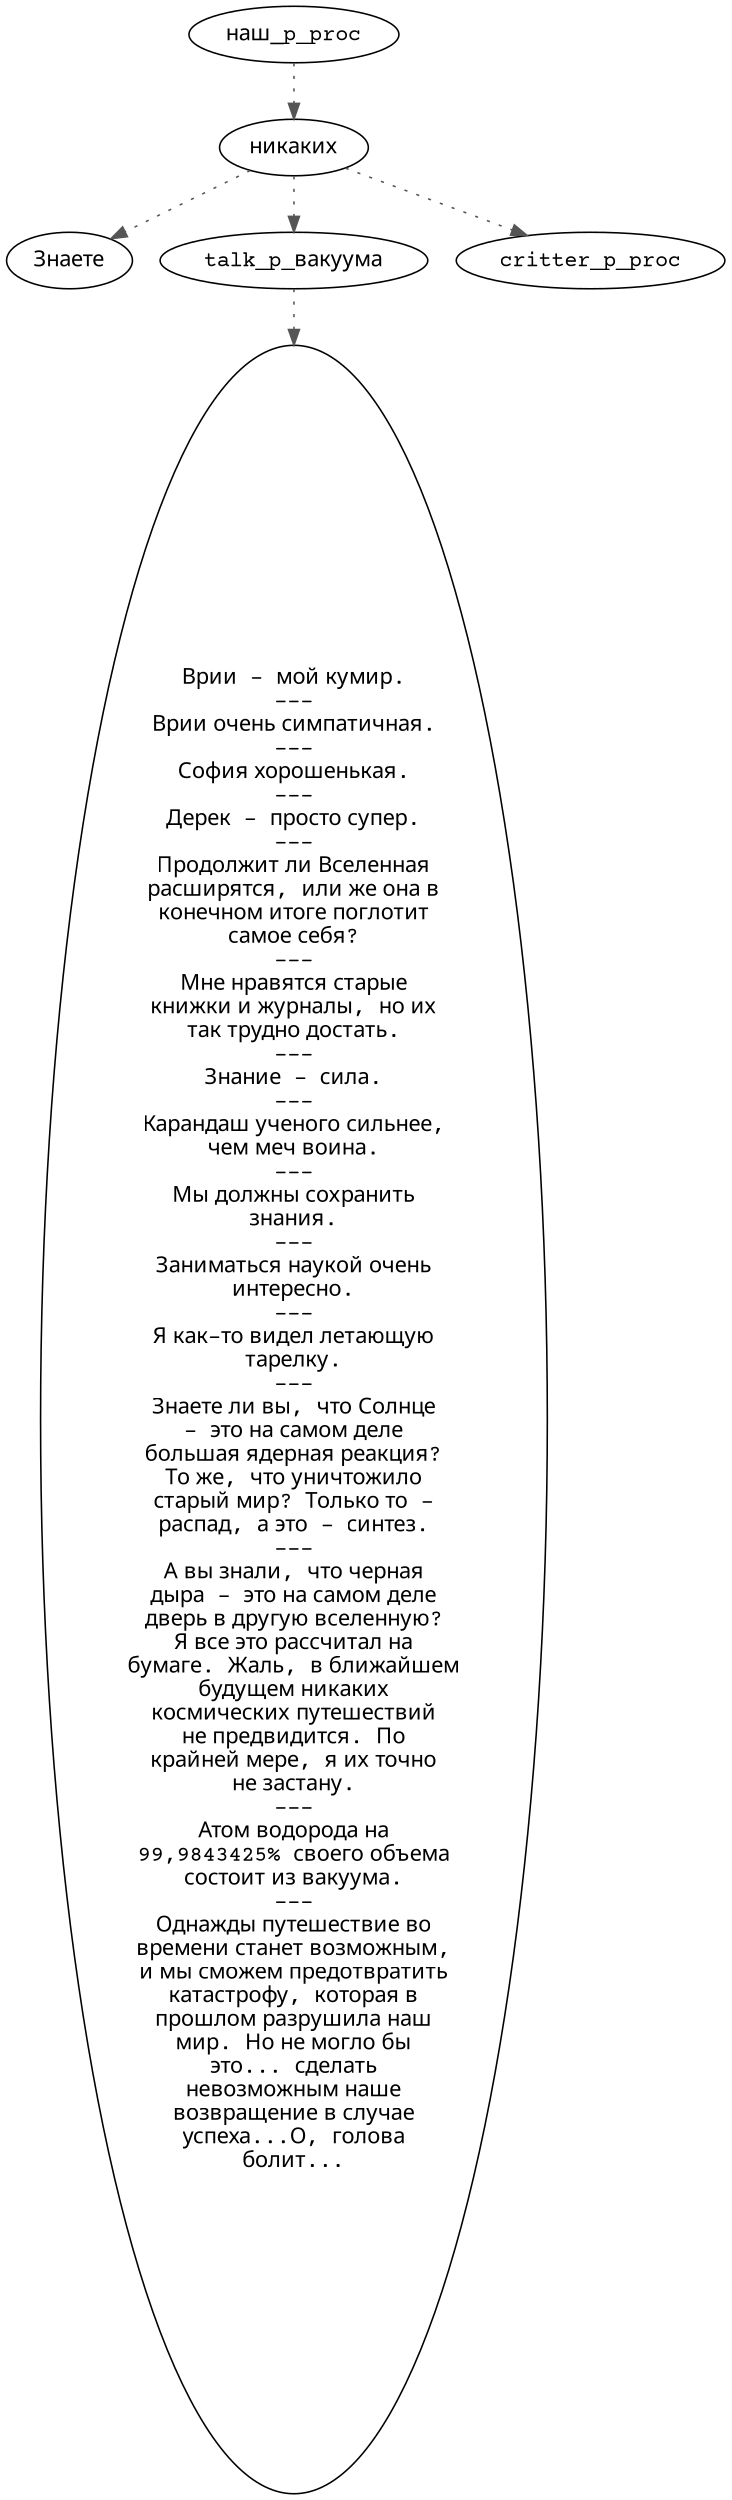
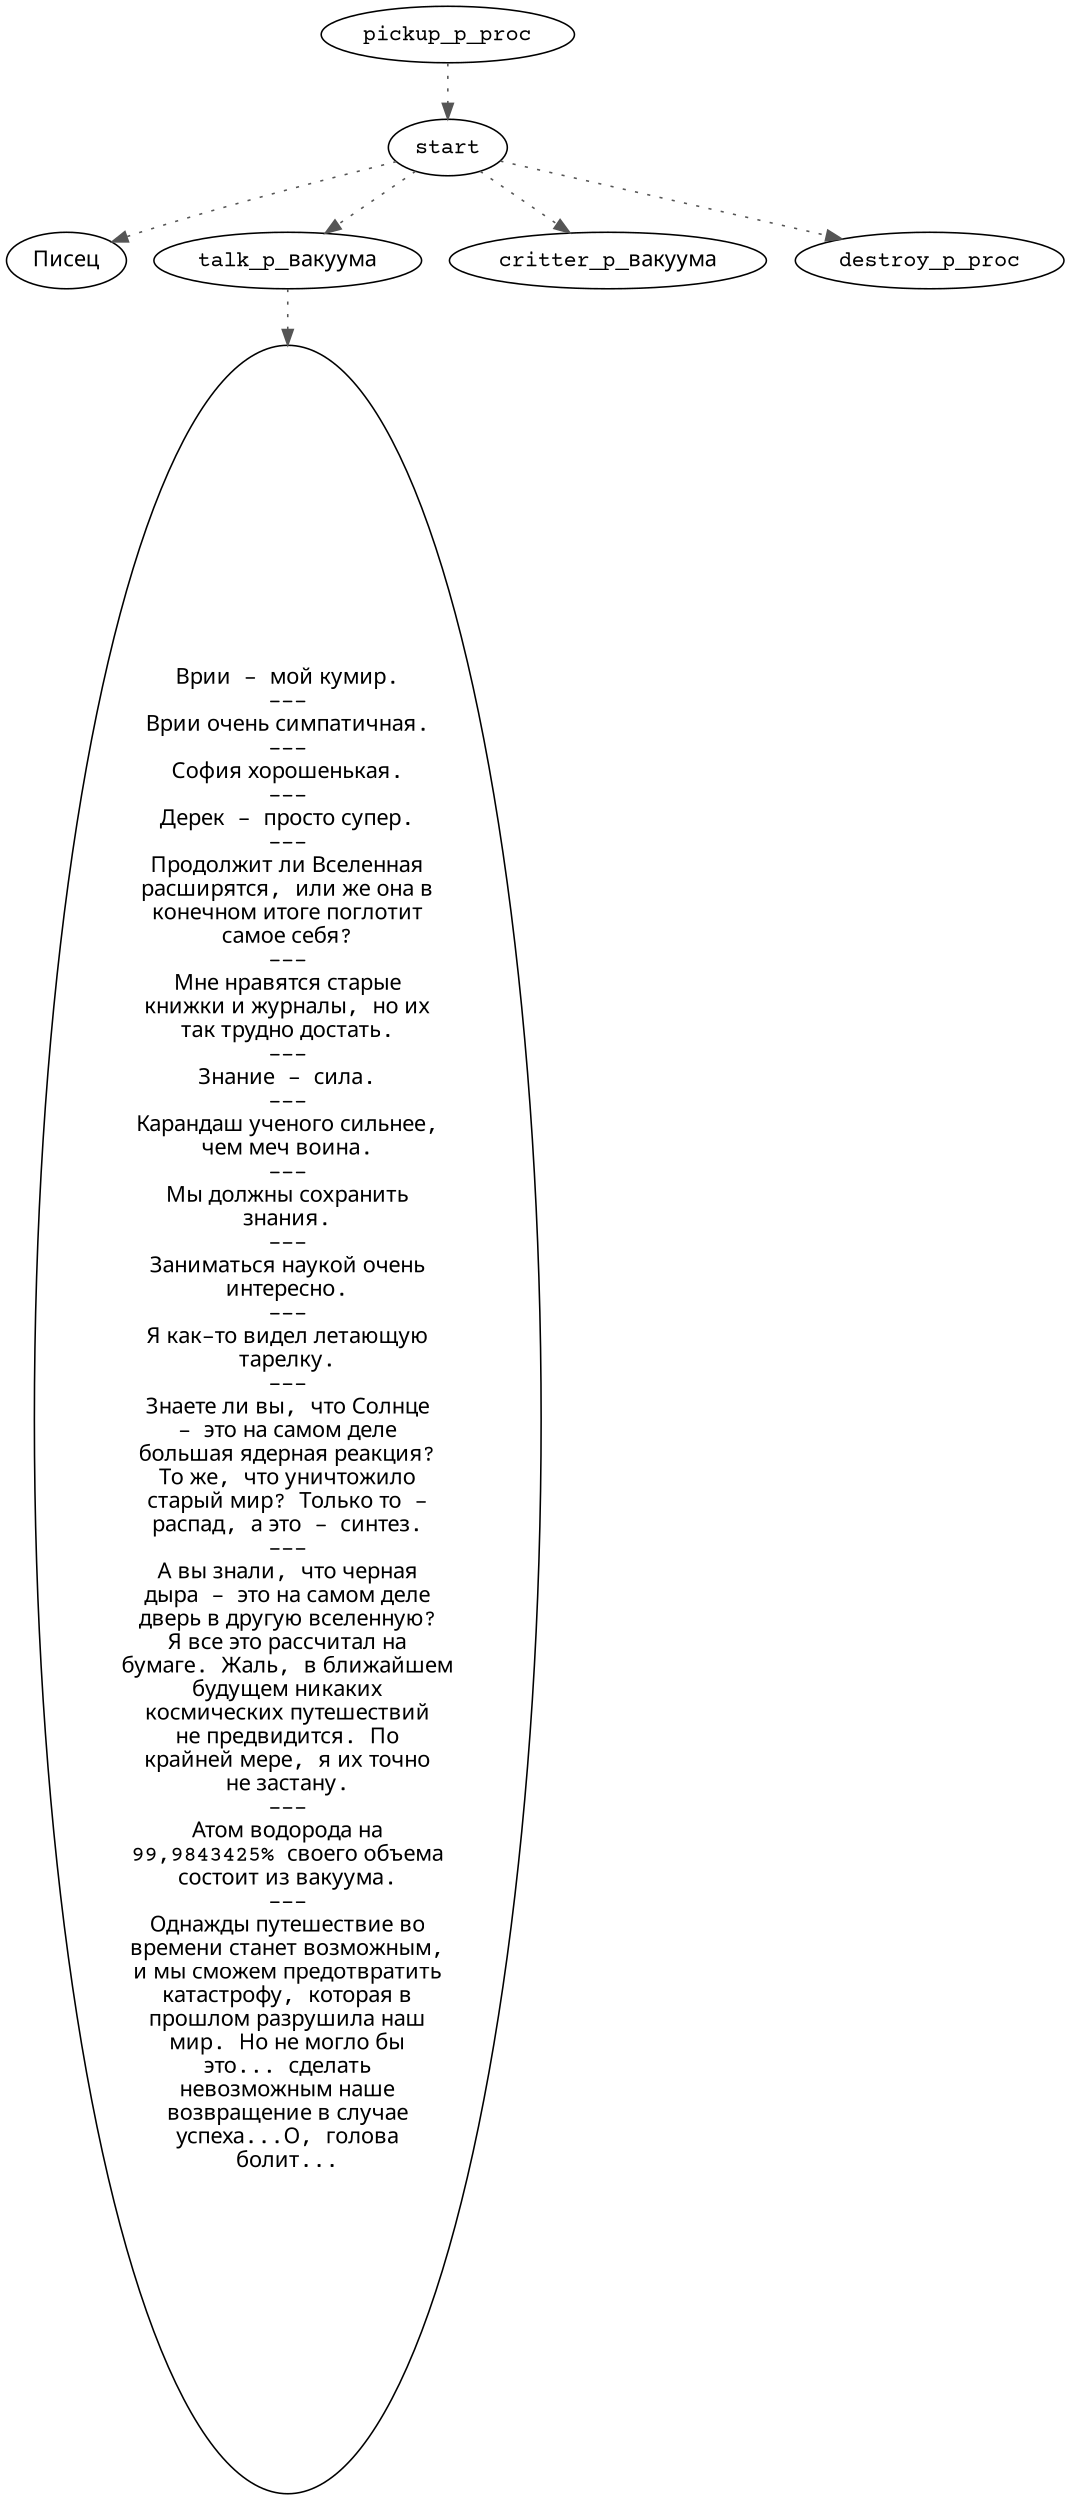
  digraph {
    fontname="Courier Prime"
    node [color="#000000" fillcolor="#FFFFFF" fontname="Courier Prime" style=filled]
    edge [color="#555555" fontname="Courier Prime" style=dotted]
-   n1 [label="Знаете"]
-   start [label="никаких"]
+   n1 [label="Писец"]
+   start
    n3 [label="talk_p_вакуума"]
-   critter_p_proc
-   pickup_p_proc [label="наш_p_proc"]
+   critter_p_proc [label="critter_p_вакуума"]
+   destroy_p_proc
+   pickup_p_proc
    n7 [label="Врии - мой кумир.\n---\nВрии очень симпатичная.\n---\nСофия хорошенькая.\n---\nДерек - просто супер.\n---\nПродолжит ли Вселенная\nрасширятся, или же она в\nконечном итоге поглотит\nсамое себя?\n---\nМне нравятся старые\nкнижки и журналы, но их\nтак трудно достать.\n---\nЗнание - сила.\n---\nКарандаш ученого сильнее,\nчем меч воина.\n---\nМы должны сохранить\nзнания.\n---\nЗаниматься наукой очень\nинтересно.\n---\nЯ как-то видел летающую\nтарелку.\n---\nЗнаете ли вы, что Солнце\n- это на самом деле\nбольшая ядерная реакция?\nТо же, что уничтожило\nстарый мир? Только то -\nраспад, а это - синтез.\n---\nА вы знали, что черная\nдыра - это на самом деле\nдверь в другую вселенную?\nЯ все это рассчитал на\nбумаге. Жаль, в ближайшем\nбудущем никаких\nкосмических путешествий\nне предвидится. По\nкрайней мере, я их точно\nне застану.\n---\nАтом водорода на\n99,9843425% своего объема\nсостоит из вакуума.\n---\nОднажды путешествие во\nвремени станет возможным,\nи мы сможем предотвратить\nкатастрофу, которая в\nпрошлом разрушила наш\nмир. Но не могло бы\nэто... сделать\nневозможным наше\nвозвращение в случае\nуспеха...О, голова\nболит..."]
    start -> n1
    start -> n3
    start -> critter_p_proc
+   start -> destroy_p_proc
    n3 -> n7
    pickup_p_proc -> start
  }
